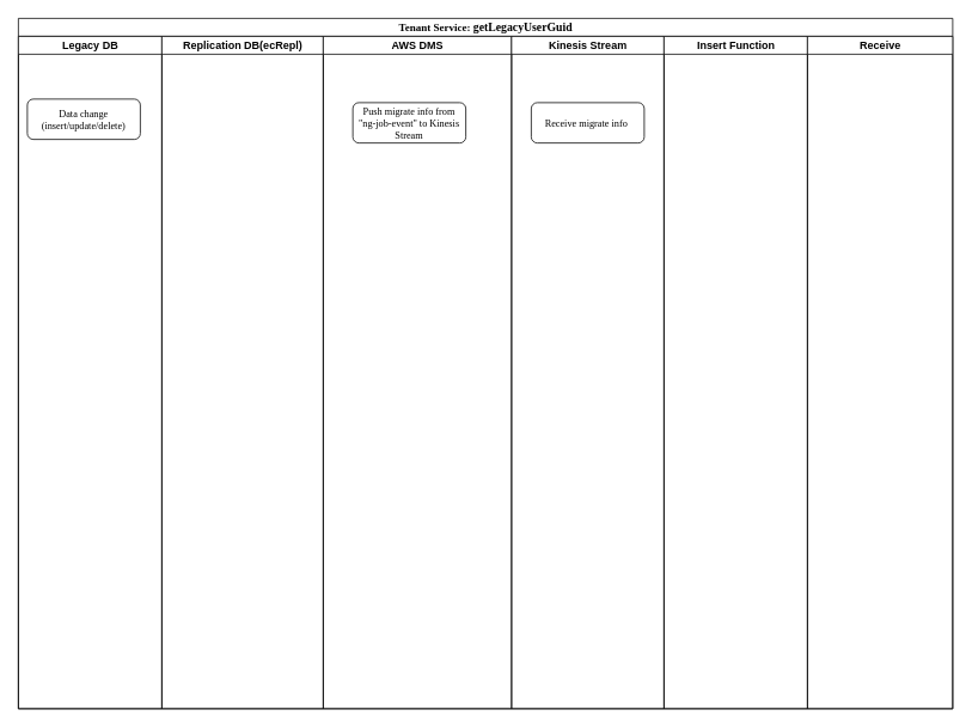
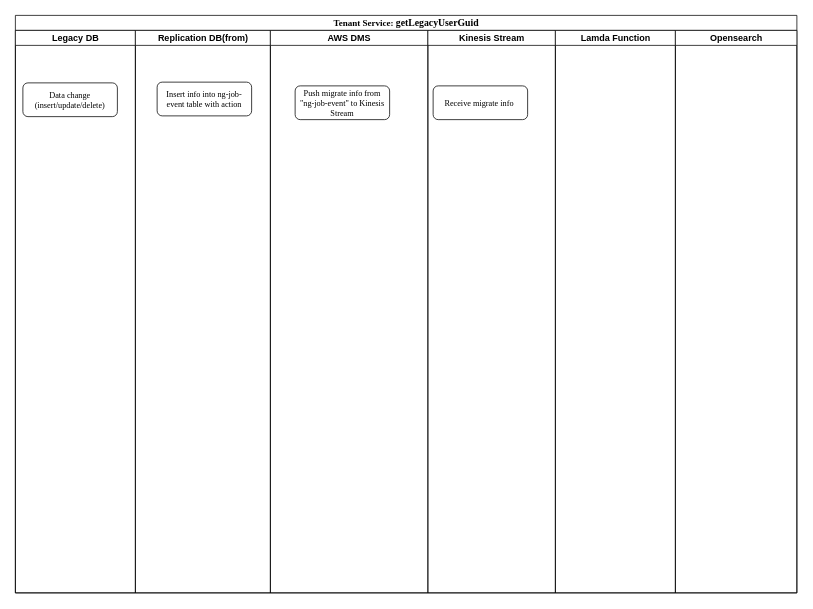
  <mxCell id="0" />
  <mxCell id="1" parent="0" />
  <mxCell id="2" value="&lt;font style=&quot;font-size: 12px;&quot;&gt;Tenant Service:&amp;nbsp;&lt;/font&gt;&lt;font style=&quot;font-size: 13px;&quot;&gt;getLegacyUserGuid&lt;/font&gt;" style="swimlane;html=1;childLayout=stackLayout;startSize=20;rounded=0;shadow=0;labelBackgroundColor=none;strokeWidth=1;fontFamily=Verdana;fontSize=8;align=center;" vertex="1" parent="1"><mxGeometry x="20" y="20" width="1042" height="770" as="geometry" /></mxCell>
  <mxCell id="3" value="Legacy DB" style="swimlane;html=1;startSize=20;" vertex="1" parent="2"><mxGeometry y="20" width="160" height="750" as="geometry" /></mxCell>
  <mxCell id="4" value="&lt;span style=&quot;font-size: 11px;&quot;&gt;Data change&lt;br&gt;(insert/update/delete)&lt;/span&gt;" style="rounded=1;whiteSpace=wrap;html=1;shadow=0;labelBackgroundColor=none;strokeWidth=1;fontFamily=Verdana;fontSize=8;align=center;" vertex="1" parent="3"><mxGeometry x="10" y="70" width="126" height="45" as="geometry" /></mxCell>
- <mxCell id="5" value="Replication DB(ecRepl)" style="swimlane;html=1;startSize=20;" vertex="1" parent="2"><mxGeometry x="160" y="20" width="180" height="750" as="geometry" /></mxCell>
+ <mxCell id="5" value="Replication DB(from)" style="swimlane;html=1;startSize=20;" vertex="1" parent="2"><mxGeometry x="160" y="20" width="180" height="750" as="geometry" /></mxCell>
+ <mxCell id="6" value="&lt;span style=&quot;font-size: 11px;&quot;&gt;Insert info into ng-job-event table with action&lt;/span&gt;" style="rounded=1;whiteSpace=wrap;html=1;shadow=0;labelBackgroundColor=none;strokeWidth=1;fontFamily=Verdana;fontSize=8;align=center;" vertex="1" parent="5"><mxGeometry x="29" y="69" width="126" height="45" as="geometry" /></mxCell>
  <mxCell id="7" value="AWS DMS" style="swimlane;html=1;startSize=20;" vertex="1" parent="2"><mxGeometry x="340" y="20" width="210" height="750" as="geometry" /></mxCell>
  <mxCell id="8" value="&lt;span style=&quot;font-size: 11px;&quot;&gt;Push migrate info from &quot;ng-job-event&quot; to Kinesis Stream&lt;/span&gt;" style="rounded=1;whiteSpace=wrap;html=1;shadow=0;labelBackgroundColor=none;strokeWidth=1;fontFamily=Verdana;fontSize=8;align=center;" vertex="1" parent="7"><mxGeometry x="33" y="74" width="126" height="45" as="geometry" /></mxCell>
  <mxCell id="9" value="Kinesis Stream" style="swimlane;html=1;startSize=20;" vertex="1" parent="2"><mxGeometry x="550" y="20" width="170" height="750" as="geometry" /></mxCell>
- <mxCell id="10" value="&lt;span style=&quot;font-size: 11px;&quot;&gt;Receive migrate info&amp;nbsp;&lt;/span&gt;" style="rounded=1;whiteSpace=wrap;html=1;shadow=0;labelBackgroundColor=none;strokeWidth=1;fontFamily=Verdana;fontSize=8;align=center;" vertex="1" parent="9"><mxGeometry x="22" y="74" width="126" height="45" as="geometry" /></mxCell>
- <mxCell id="11" value="Insert Function" style="swimlane;html=1;startSize=20;" vertex="1" parent="2"><mxGeometry x="720" y="20" width="160" height="750" as="geometry" /></mxCell>
- <mxCell id="12" value="Receive" style="swimlane;html=1;startSize=20;" vertex="1" parent="2"><mxGeometry x="880" y="20" width="162" height="750" as="geometry" /></mxCell>
+ <mxCell id="10" value="&lt;span style=&quot;font-size: 11px;&quot;&gt;Receive migrate info&amp;nbsp;&lt;/span&gt;" style="rounded=1;whiteSpace=wrap;html=1;shadow=0;labelBackgroundColor=none;strokeWidth=1;fontFamily=Verdana;fontSize=8;align=center;" vertex="1" parent="9"><mxGeometry x="7" y="74" width="126" height="45" as="geometry" /></mxCell>
+ <mxCell id="11" value="Lamda Function" style="swimlane;html=1;startSize=20;" vertex="1" parent="2"><mxGeometry x="720" y="20" width="160" height="750" as="geometry" /></mxCell>
+ <mxCell id="12" value="Opensearch" style="swimlane;html=1;startSize=20;" vertex="1" parent="2"><mxGeometry x="880" y="20" width="162" height="750" as="geometry" /></mxCell>
